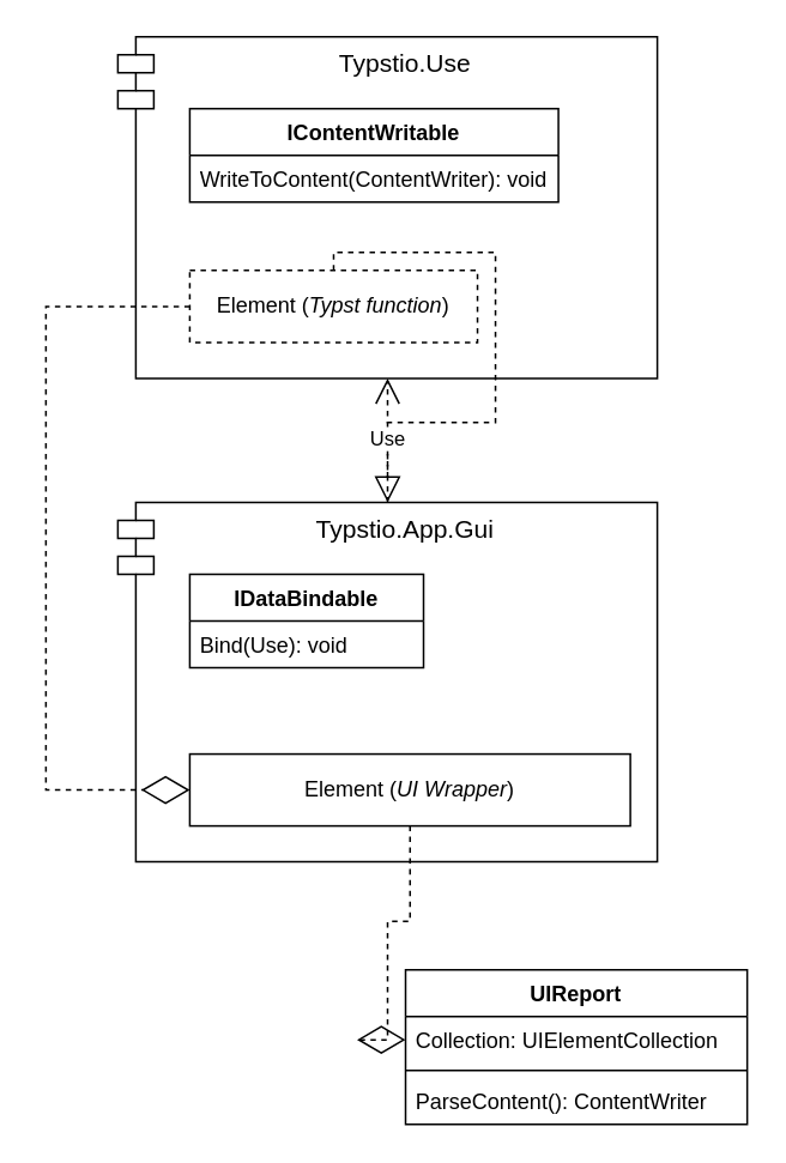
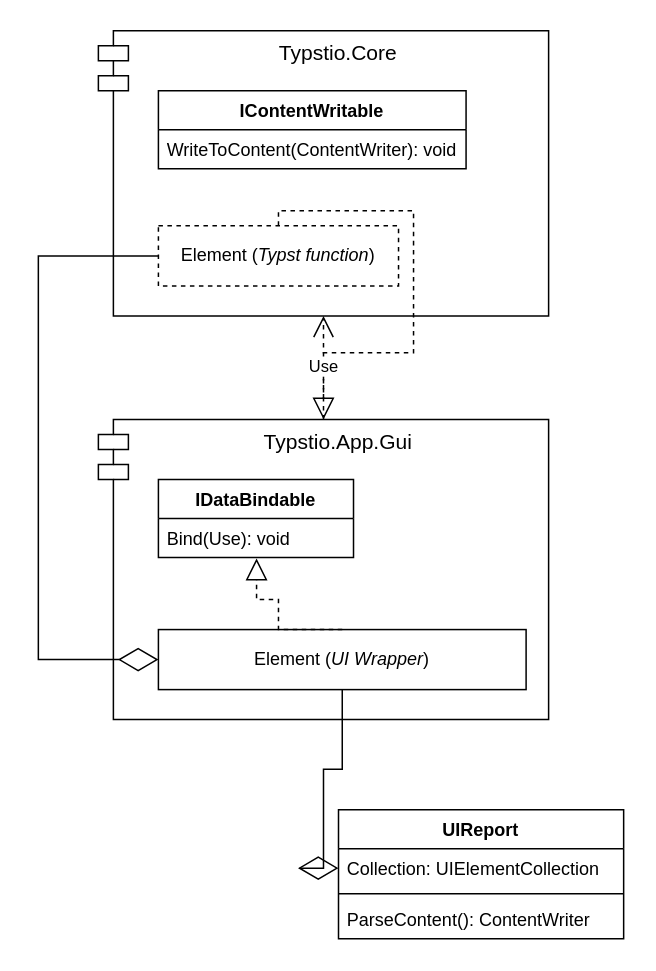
  <mxCell id="0" />
  <mxCell id="1" parent="0" />
  <mxCell id="2" value="&lt;font style=&quot;font-size: 14px;&quot;&gt;Typstio.App.Gui&lt;/font&gt;" style="shape=module;align=left;spacingLeft=20;align=center;verticalAlign=top;whiteSpace=wrap;html=1;" vertex="1" parent="1"><mxGeometry x="60" y="279" width="300" height="200" as="geometry" /></mxCell>
- <mxCell id="3" value="&lt;font style=&quot;font-size: 14px;&quot;&gt;Typstio.Use&lt;/font&gt;" style="shape=module;align=left;spacingLeft=20;align=center;verticalAlign=top;whiteSpace=wrap;html=1;" vertex="1" parent="1"><mxGeometry x="60" y="20" width="300" height="190" as="geometry" /></mxCell>
+ <mxCell id="3" value="&lt;font style=&quot;font-size: 14px;&quot;&gt;Typstio.Core&lt;/font&gt;" style="shape=module;align=left;spacingLeft=20;align=center;verticalAlign=top;whiteSpace=wrap;html=1;" vertex="1" parent="1"><mxGeometry x="60" y="20" width="300" height="190" as="geometry" /></mxCell>
  <mxCell id="4" value="IDataBindable" style="swimlane;fontStyle=1;align=center;verticalAlign=top;childLayout=stackLayout;horizontal=1;startSize=26;horizontalStack=0;resizeParent=1;resizeParentMax=0;resizeLast=0;collapsible=1;marginBottom=0;whiteSpace=wrap;html=1;" vertex="1" parent="1"><mxGeometry x="100" y="319" width="130" height="52" as="geometry" /></mxCell>
  <mxCell id="5" value="Bind(Use): void" style="text;strokeColor=none;fillColor=none;align=left;verticalAlign=top;spacingLeft=4;spacingRight=4;overflow=hidden;rotatable=0;points=[[0,0.5],[1,0.5]];portConstraint=eastwest;whiteSpace=wrap;html=1;" vertex="1" parent="4"><mxGeometry y="26" width="130" height="26" as="geometry" /></mxCell>
  <mxCell id="6" value="IContentWritable" style="swimlane;fontStyle=1;align=center;verticalAlign=top;childLayout=stackLayout;horizontal=1;startSize=26;horizontalStack=0;resizeParent=1;resizeParentMax=0;resizeLast=0;collapsible=1;marginBottom=0;whiteSpace=wrap;html=1;" vertex="1" parent="1"><mxGeometry x="100" y="60" width="205" height="52" as="geometry" /></mxCell>
  <mxCell id="7" value="WriteToContent(ContentWriter): void" style="text;strokeColor=none;fillColor=none;align=left;verticalAlign=top;spacingLeft=4;spacingRight=4;overflow=hidden;rotatable=0;points=[[0,0.5],[1,0.5]];portConstraint=eastwest;whiteSpace=wrap;html=1;" vertex="1" parent="6"><mxGeometry y="26" width="205" height="26" as="geometry" /></mxCell>
  <mxCell id="8" value="Element (&lt;i&gt;Typst function&lt;/i&gt;)" style="html=1;whiteSpace=wrap;dashed=1;" vertex="1" parent="1"><mxGeometry x="100" y="150" width="160" height="40" as="geometry" /></mxCell>
  <mxCell id="9" value="Element (&lt;i&gt;UI&amp;nbsp;Wrapper&lt;/i&gt;)" style="html=1;whiteSpace=wrap;" vertex="1" parent="1"><mxGeometry x="100" y="419" width="245" height="40" as="geometry" /></mxCell>
  <mxCell id="10" value="" style="endArrow=block;dashed=1;endFill=0;endSize=12;html=1;rounded=0;exitX=0.5;exitY=0;exitDx=0;exitDy=0;edgeStyle=orthogonalEdgeStyle;" edge="1" parent="1" source="8" target="2"><mxGeometry width="160" relative="1" as="geometry"><mxPoint x="280" y="229" as="sourcePoint" /><mxPoint x="440" y="229" as="targetPoint" /></mxGeometry></mxCell>
- <mxCell id="11" value="" style="endArrow=diamondThin;endFill=0;endSize=24;html=1;rounded=0;entryX=0;entryY=0.5;entryDx=0;entryDy=0;exitX=0;exitY=0.5;exitDx=0;exitDy=0;edgeStyle=orthogonalEdgeStyle;dashed=1;" edge="1" parent="1" source="8" target="9"><mxGeometry width="160" relative="1" as="geometry"><mxPoint x="160" y="249" as="sourcePoint" /><mxPoint x="320" y="249" as="targetPoint" /><Array as="points"><mxPoint x="20" y="170" /><mxPoint x="20" y="439" /></Array></mxGeometry></mxCell>
+ <mxCell id="11" value="" style="endArrow=diamondThin;endFill=0;endSize=24;html=1;rounded=0;entryX=0;entryY=0.5;entryDx=0;entryDy=0;exitX=0;exitY=0.5;exitDx=0;exitDy=0;edgeStyle=orthogonalEdgeStyle;" edge="1" parent="1" source="8" target="9"><mxGeometry width="160" relative="1" as="geometry"><mxPoint x="160" y="249" as="sourcePoint" /><mxPoint x="320" y="249" as="targetPoint" /><Array as="points"><mxPoint x="20" y="170" /><mxPoint x="20" y="439" /></Array></mxGeometry></mxCell>
  <mxCell id="12" value="Use" style="endArrow=open;endSize=12;dashed=1;html=1;rounded=0;entryX=0.5;entryY=1;entryDx=0;entryDy=0;exitX=0.5;exitY=0;exitDx=0;exitDy=0;" edge="1" parent="1" source="2" target="3"><mxGeometry width="160" relative="1" as="geometry"><mxPoint x="160" y="249" as="sourcePoint" /><mxPoint x="320" y="249" as="targetPoint" /></mxGeometry></mxCell>
  <mxCell id="13" value="UIReport" style="swimlane;fontStyle=1;align=center;verticalAlign=top;childLayout=stackLayout;horizontal=1;startSize=26;horizontalStack=0;resizeParent=1;resizeParentMax=0;resizeLast=0;collapsible=1;marginBottom=0;whiteSpace=wrap;html=1;" vertex="1" parent="1"><mxGeometry x="220" y="539" width="190" height="86" as="geometry" /></mxCell>
  <mxCell id="14" value="Collection: UIElementCollection" style="text;strokeColor=none;fillColor=none;align=left;verticalAlign=top;spacingLeft=4;spacingRight=4;overflow=hidden;rotatable=0;points=[[0,0.5],[1,0.5]];portConstraint=eastwest;whiteSpace=wrap;html=1;" vertex="1" parent="13"><mxGeometry y="26" width="190" height="26" as="geometry" /></mxCell>
  <mxCell id="15" value="" style="line;strokeWidth=1;fillColor=none;align=left;verticalAlign=middle;spacingTop=-1;spacingLeft=3;spacingRight=3;rotatable=0;labelPosition=right;points=[];portConstraint=eastwest;strokeColor=inherit;" vertex="1" parent="13"><mxGeometry y="52" width="190" height="8" as="geometry" /></mxCell>
  <mxCell id="16" value="ParseContent(): ContentWriter" style="text;strokeColor=none;fillColor=none;align=left;verticalAlign=top;spacingLeft=4;spacingRight=4;overflow=hidden;rotatable=0;points=[[0,0.5],[1,0.5]];portConstraint=eastwest;whiteSpace=wrap;html=1;" vertex="1" parent="13"><mxGeometry y="60" width="190" height="26" as="geometry" /></mxCell>
- <mxCell id="17" value="" style="endArrow=diamondThin;endFill=0;endSize=24;html=1;rounded=0;entryX=0;entryY=0.5;entryDx=0;entryDy=0;exitX=0.5;exitY=1;exitDx=0;exitDy=0;edgeStyle=orthogonalEdgeStyle;dashed=1;" edge="1" parent="1" source="9" target="14"><mxGeometry width="160" relative="1" as="geometry"><mxPoint x="100" y="389" as="sourcePoint" /><mxPoint x="260" y="389" as="targetPoint" /></mxGeometry></mxCell>
+ <mxCell id="17" value="" style="endArrow=diamondThin;endFill=0;endSize=24;html=1;rounded=0;entryX=0;entryY=0.5;entryDx=0;entryDy=0;exitX=0.5;exitY=1;exitDx=0;exitDy=0;edgeStyle=orthogonalEdgeStyle;" edge="1" parent="1" source="9" target="14"><mxGeometry width="160" relative="1" as="geometry"><mxPoint x="100" y="389" as="sourcePoint" /><mxPoint x="260" y="389" as="targetPoint" /></mxGeometry></mxCell>
+ <mxCell id="18" value="" style="endArrow=block;dashed=1;endFill=0;endSize=12;html=1;rounded=0;entryX=0.503;entryY=1.024;entryDx=0;entryDy=0;entryPerimeter=0;exitX=0.5;exitY=0;exitDx=0;exitDy=0;edgeStyle=orthogonalEdgeStyle;" edge="1" parent="1" source="9" target="5"><mxGeometry width="160" relative="1" as="geometry"><mxPoint x="100" y="309" as="sourcePoint" /><mxPoint x="260" y="309" as="targetPoint" /><Array as="points"><mxPoint x="180" y="399" /><mxPoint x="165" y="399" /></Array></mxGeometry></mxCell>
